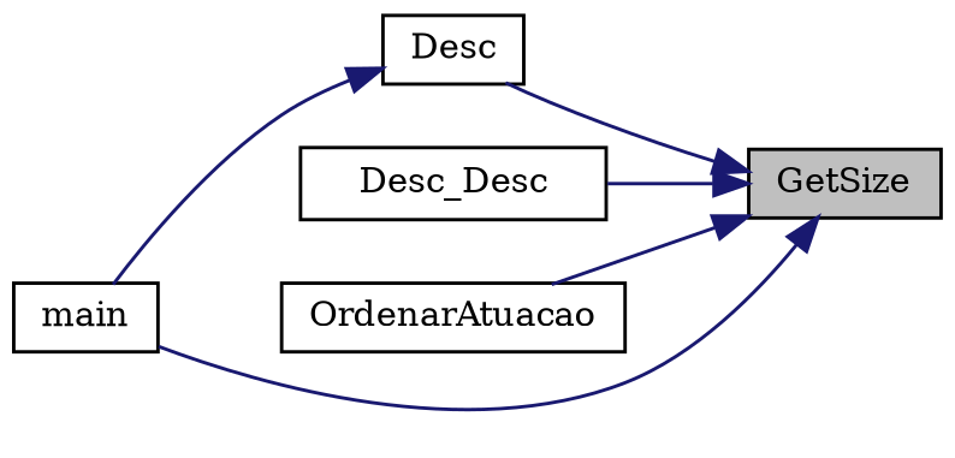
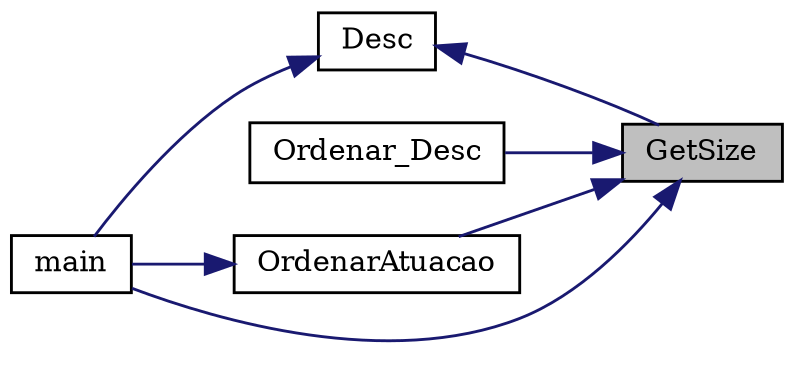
  digraph {
    fontname="DejaVu Serif"
    rankdir=RL
    node [color=black fillcolor=white fontname="DejaVu Serif" fontsize=10 shape=record style=filled]
    edge [color=midnightblue dir=back fontname="DejaVu Serif" fontsize=10 labelfontname=Helvetica labelfontsize=10 style=solid]
    n1 [fillcolor=grey75 fontcolor=black height=0.2 label=GetSize width=0.4]
    n2 [height=0.2 label=Desc width=0.4]
-   n3 [height=0.2 label=Desc_Desc width=0.4]
+   n3 [height=0.2 label=Ordenar_Desc width=0.4]
    n4 [height=0.2 label=OrdenarAtuacao width=0.4]
    n5 [height=0.2 label=main width=0.4]
-   n1 -> n2
+   n2 -> n1
    n1 -> n3
    n1 -> n4
    n1 -> n5
    n2 -> n5
+   n4 -> n5
  }
